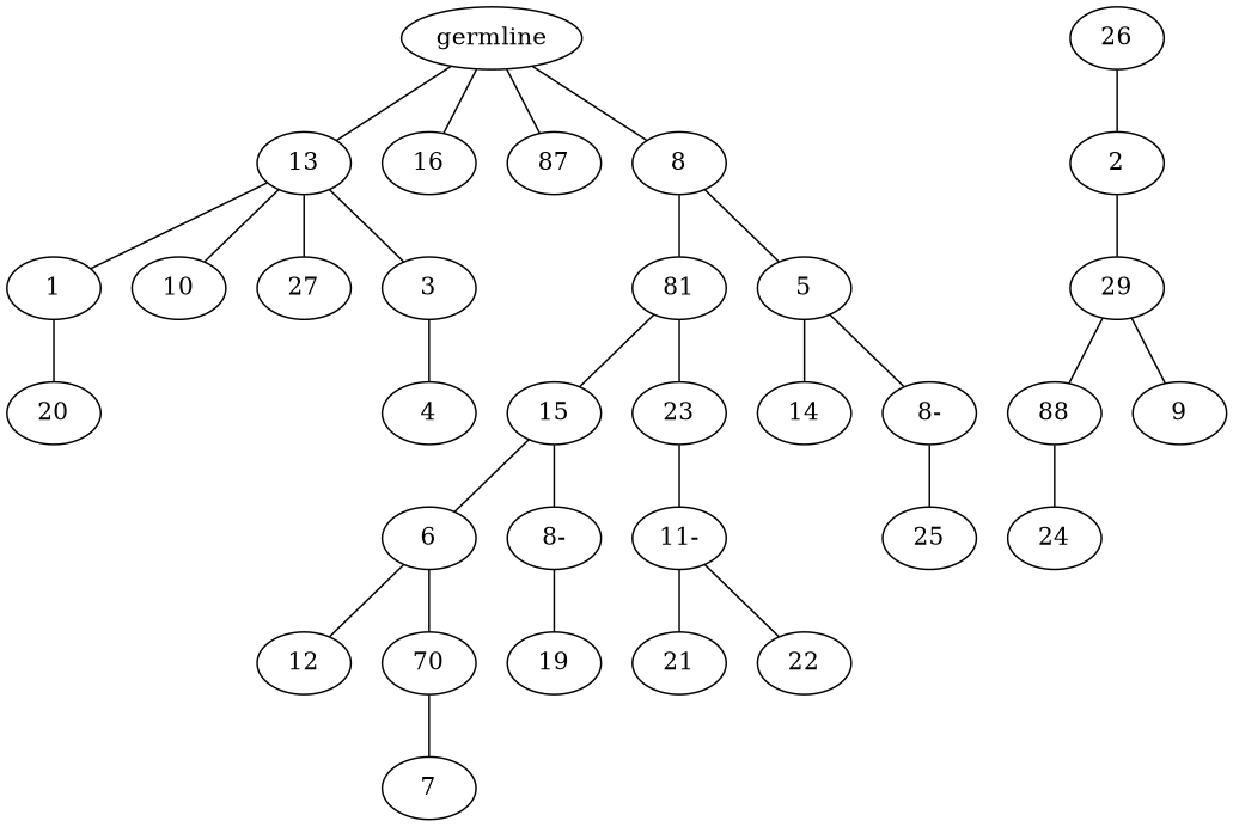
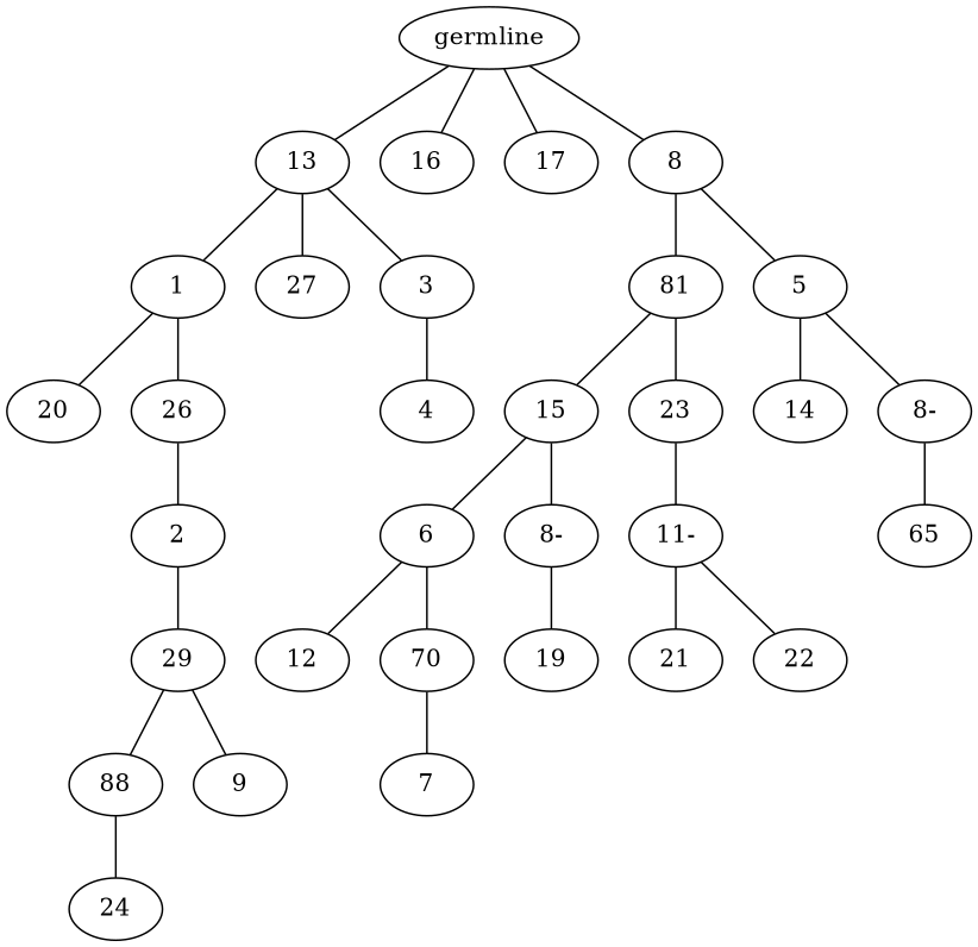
  graph {
    n1 [label=germline]
    n2 [label=13]
    n3 [label=16]
-   n4 [label=87]
+   n4 [label=17]
    n5 [label=8]
    n6 [label=1]
-   n7 [label=10]
    n8 [label=27]
    n9 [label=3]
    n10 [label=81]
    n11 [label=5]
    n12 [label=20]
    n13 [label=26]
    n14 [label=4]
    n15 [label=2]
    n16 [label=29]
    n17 [label=88]
    n18 [label=9]
    n19 [label=24]
    n20 [label=15]
    n21 [label=23]
    n22 [label=14]
    n23 [label="8-"]
    n24 [label=6]
    n25 [label="8-"]
    n26 [label="11-"]
    n27 [label=21]
    n28 [label=22]
    n29 [label=12]
    n30 [label=70]
    n31 [label=19]
    n32 [label=7]
-   n33 [label=25]
+   n33 [label=65]
    n1 -- n2
    n1 -- n3
    n1 -- n4
    n1 -- n5
    n2 -- n6
-   n2 -- n7
    n2 -- n8
    n2 -- n9
    n5 -- n10
    n5 -- n11
    n6 -- n12
+   n6 -- n13
    n9 -- n14
    n10 -- n20
    n10 -- n21
    n11 -- n22
    n11 -- n23
    n13 -- n15
    n15 -- n16
    n16 -- n17
    n16 -- n18
    n17 -- n19
    n20 -- n24
    n20 -- n25
    n21 -- n26
    n23 -- n33
    n24 -- n29
    n24 -- n30
    n25 -- n31
    n26 -- n27
    n26 -- n28
    n30 -- n32
  }
